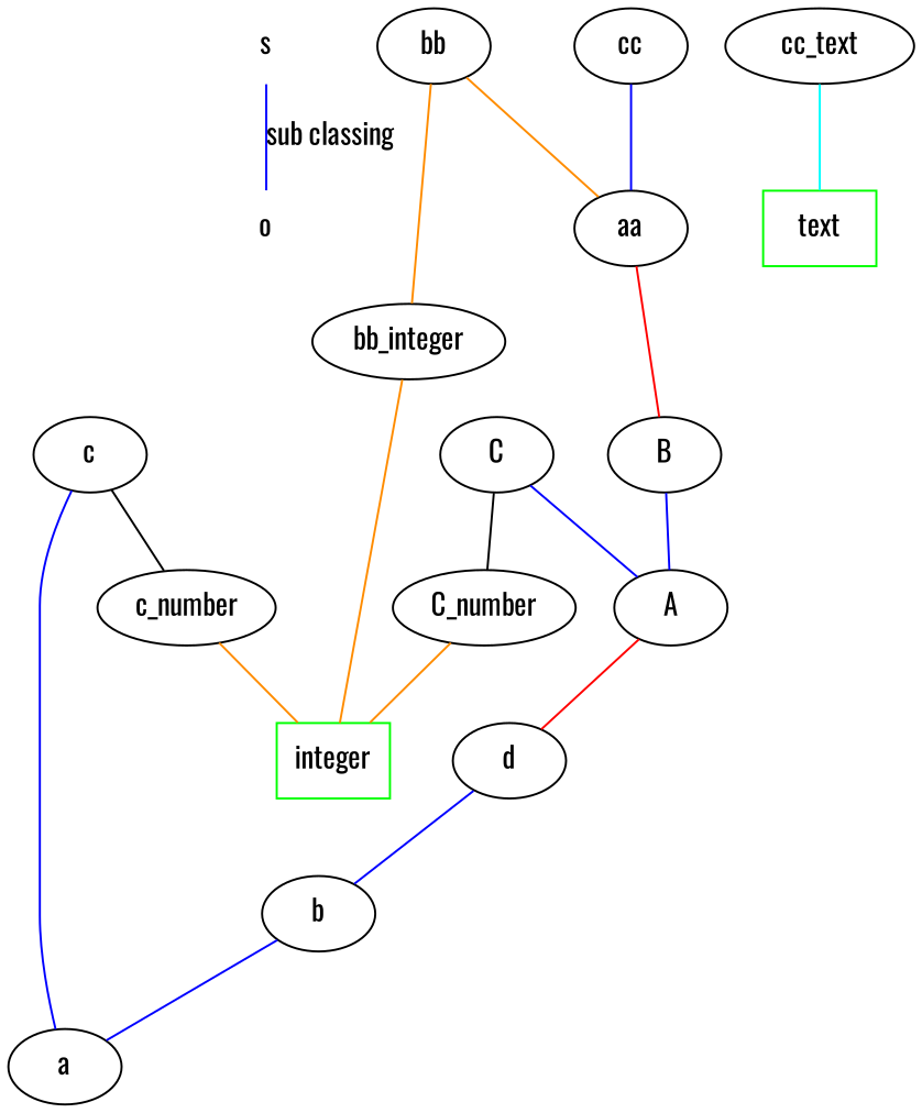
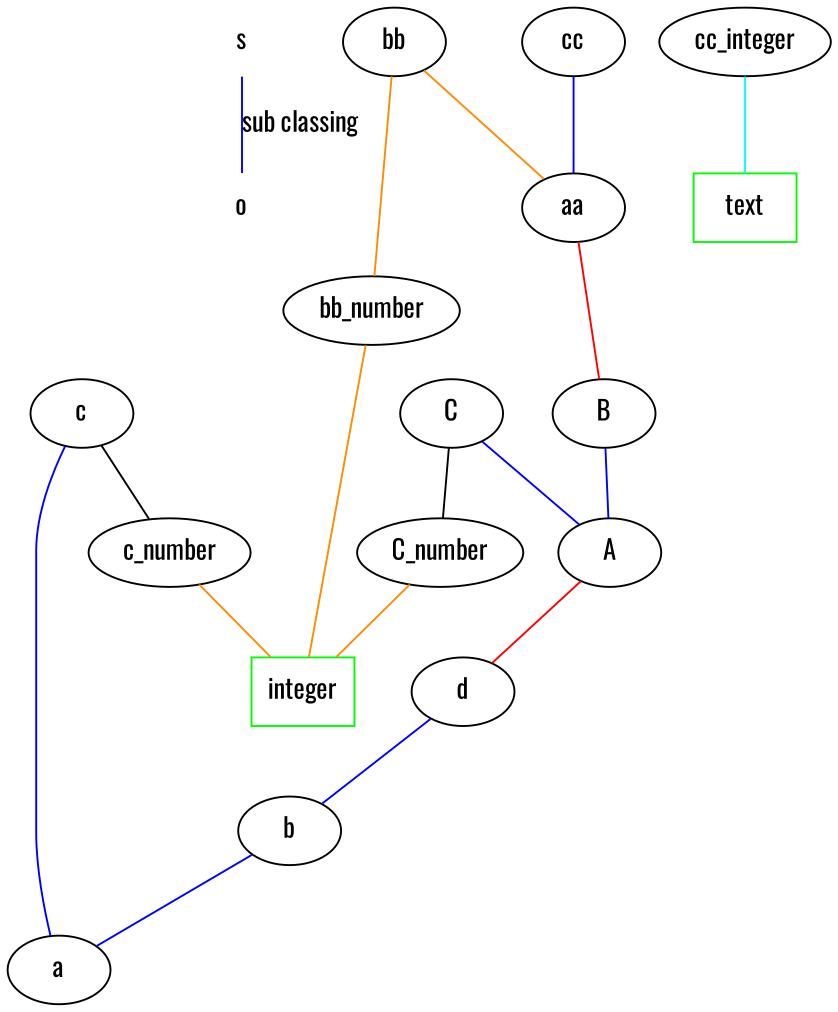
  graph {
    fontname=Oswald
    node [fontname=Oswald]
    edge [color=blue fontname=Oswald]
    s [rankdir=LR shape=none]
    o [rankdir=LR shape=none]
    d
    b
    a
    A
    n7 [color=green label=text shape=rectangle]
-   cc_text
+   cc_text [label=cc_integer]
    c
    c_number
    integer [color=green shape=rectangle]
    aa
    B
    C
    C_number
    cc
-   bb_number [label=bb_integer]
+   bb_number
    bb
    subgraph sub_1 {
      s
      o
    }
    s -- o [label="sub classing"]
    d -- b
    b -- a
    A -- d [color=red]
    cc_text -- n7 [color=cyan]
    c -- a
    c -- c_number [color=black]
    c_number -- integer [color=darkorange]
    aa -- B [color=red]
    B -- A
    C -- A
    C -- C_number [color=black]
    C_number -- integer [color=darkorange]
    cc -- aa
    bb_number -- integer [color=darkorange]
    bb -- aa [color=darkorange]
    bb -- bb_number [color=darkorange]
  }
